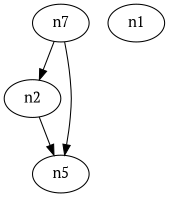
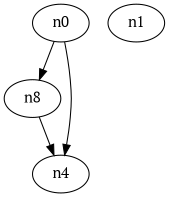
  digraph {
    fontname="PT Serif"
    node [fontname="PT Serif"]
    edge [fontname="PT Serif"]
-   n1 [label=n7]
-   n2 [label=n2]
-   n3 [label=n5]
+   n1 [label=n0]
+   n2 [label=n8]
+   n3 [label=n4]
    n4 [label=n1]
    n1 -> n2
    n1 -> n3
    n2 -> n3
  }
